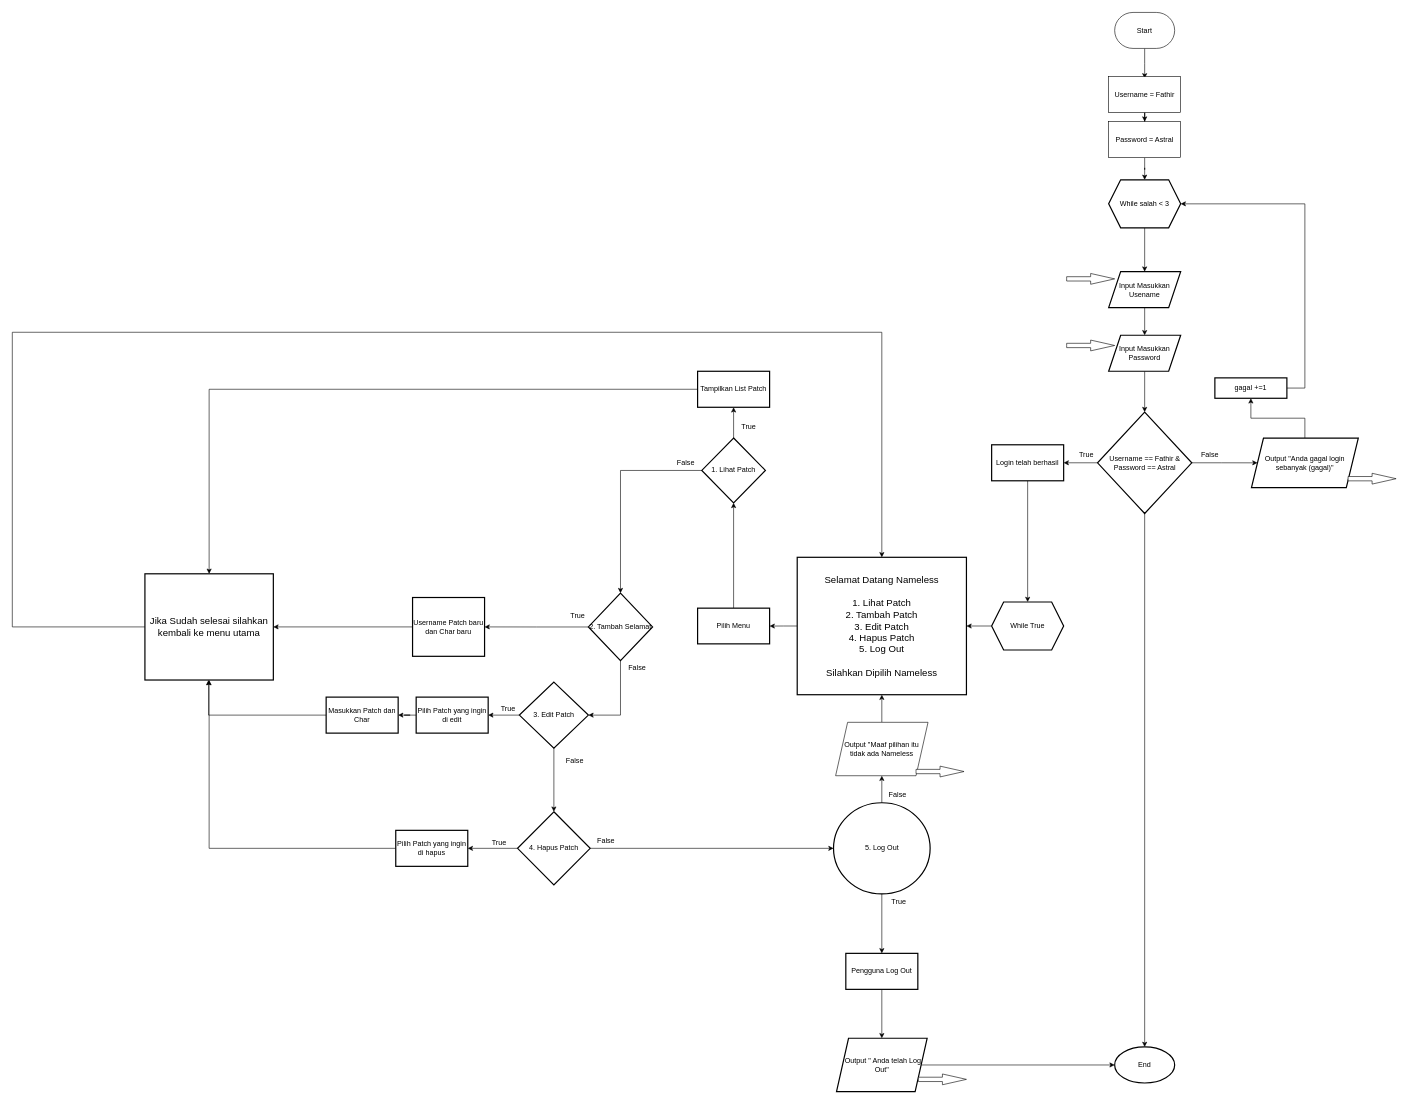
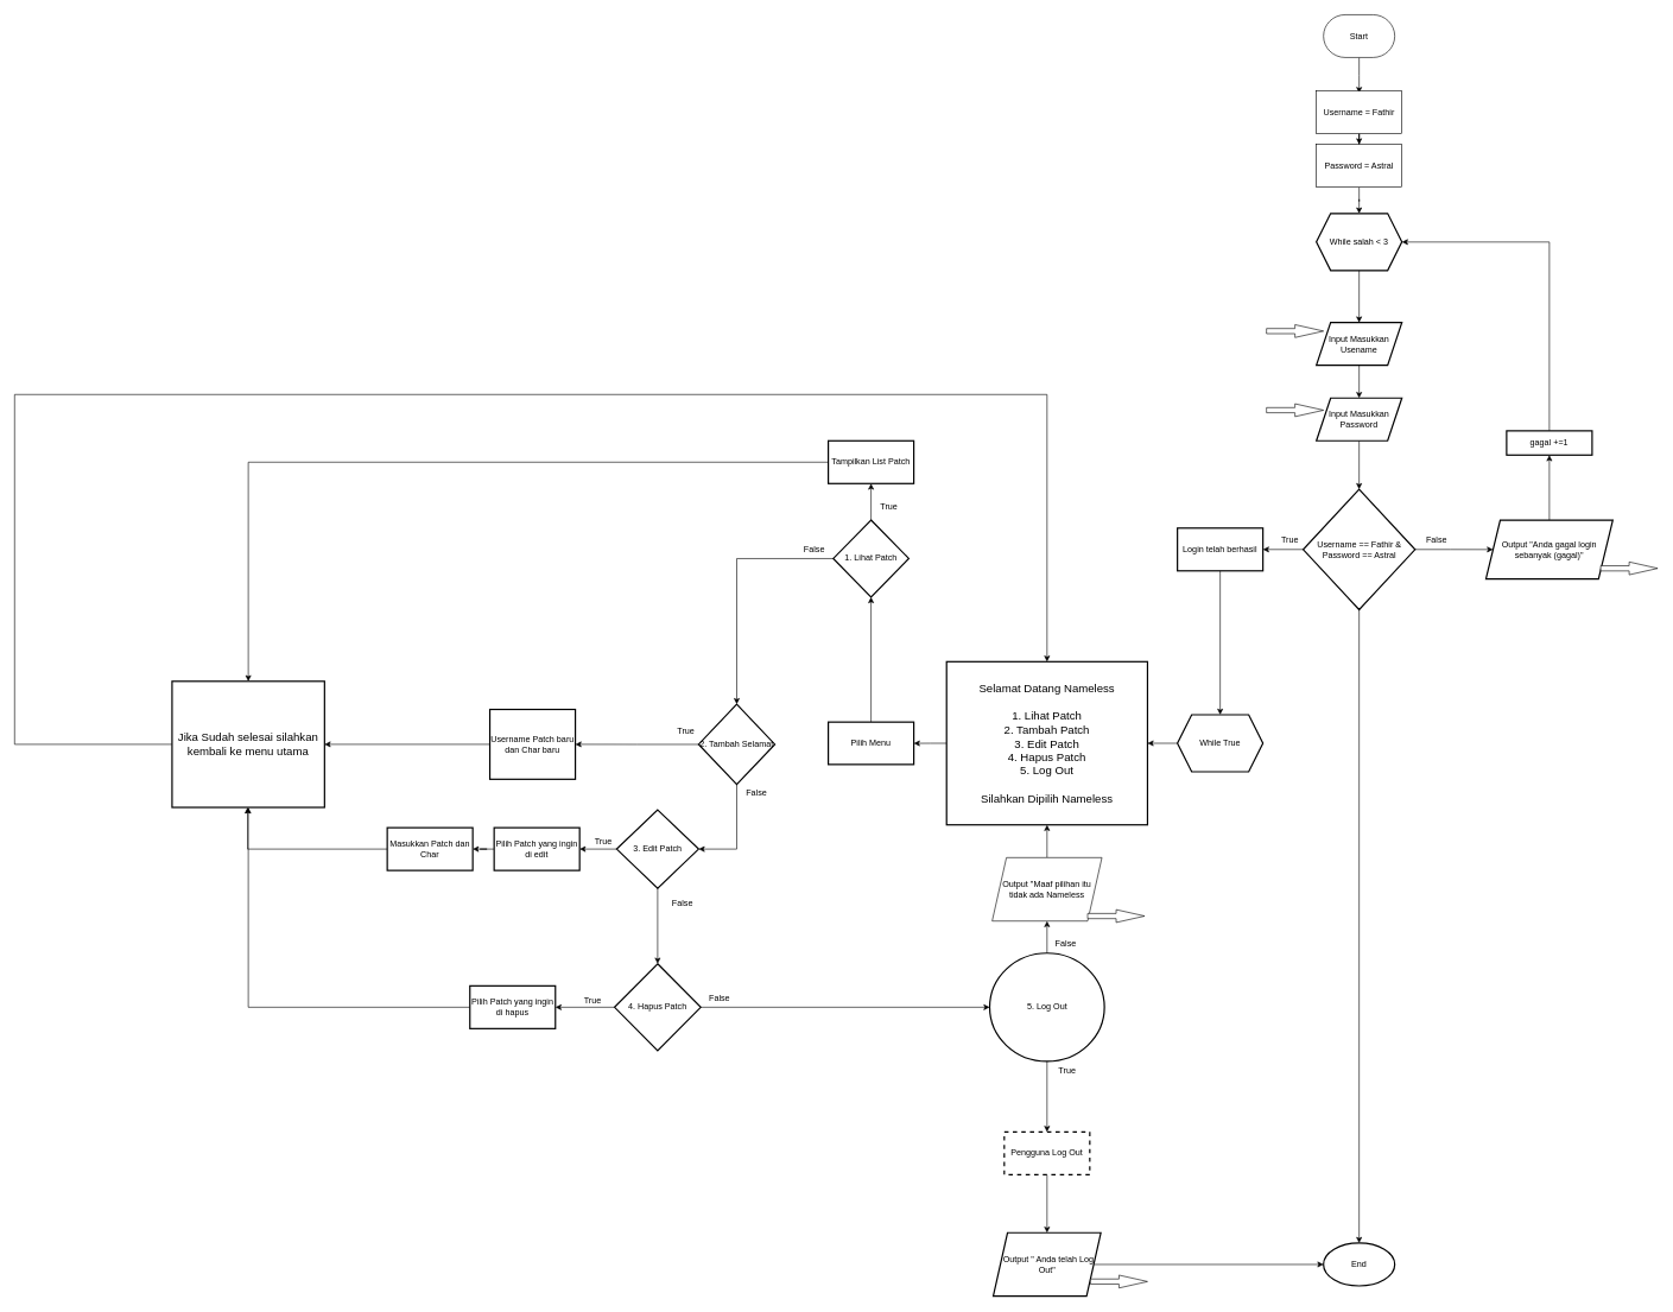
  <mxCell id="0" />
  <mxCell id="1" parent="0" />
  <mxCell id="2" value="" style="edgeStyle=orthogonalEdgeStyle;rounded=0;orthogonalLoop=1;jettySize=auto;html=1;strokeWidth=1;" parent="1" source="3" edge="1"><mxGeometry relative="1" as="geometry"><mxPoint x="1907" y="130" as="targetPoint" /></mxGeometry></mxCell>
  <mxCell id="3" value="Start" style="strokeWidth=1;html=1;shape=mxgraph.flowchart.terminator;whiteSpace=wrap;" parent="1" vertex="1"><mxGeometry x="1857" y="20" width="100" height="60" as="geometry" /></mxCell>
  <mxCell id="4" value="" style="edgeStyle=orthogonalEdgeStyle;rounded=0;orthogonalLoop=1;jettySize=auto;html=1;strokeWidth=1;" parent="1" source="5" target="7" edge="1"><mxGeometry relative="1" as="geometry" /></mxCell>
  <mxCell id="5" value="Username = Fathir" style="whiteSpace=wrap;html=1;strokeWidth=1;" parent="1" vertex="1"><mxGeometry x="1847" y="127" width="120" height="60" as="geometry" /></mxCell>
  <mxCell id="6" value="" style="edgeStyle=orthogonalEdgeStyle;rounded=0;orthogonalLoop=1;jettySize=auto;html=1;strokeWidth=1;" parent="1" source="7" target="9" edge="1"><mxGeometry relative="1" as="geometry" /></mxCell>
  <mxCell id="7" value="Password = Astral" style="whiteSpace=wrap;html=1;strokeWidth=1;" parent="1" vertex="1"><mxGeometry x="1847" y="202" width="120" height="60" as="geometry" /></mxCell>
  <mxCell id="8" value="" style="edgeStyle=orthogonalEdgeStyle;rounded=0;orthogonalLoop=1;jettySize=auto;html=1;" parent="1" source="9" target="11" edge="1"><mxGeometry relative="1" as="geometry" /></mxCell>
  <mxCell id="9" value="While salah &amp;lt; 3" style="shape=hexagon;perimeter=hexagonPerimeter2;whiteSpace=wrap;html=1;fixedSize=1;strokeWidth=2;" parent="1" vertex="1"><mxGeometry x="1847" y="299" width="120" height="80" as="geometry" /></mxCell>
  <mxCell id="10" value="" style="edgeStyle=orthogonalEdgeStyle;rounded=0;orthogonalLoop=1;jettySize=auto;html=1;" parent="1" source="11" target="13" edge="1"><mxGeometry relative="1" as="geometry" /></mxCell>
  <mxCell id="11" value="Input Masukkan Usename" style="shape=parallelogram;perimeter=parallelogramPerimeter;whiteSpace=wrap;html=1;fixedSize=1;strokeWidth=2;" parent="1" vertex="1"><mxGeometry x="1847" y="452" width="120" height="60" as="geometry" /></mxCell>
  <mxCell id="12" value="" style="edgeStyle=orthogonalEdgeStyle;rounded=0;orthogonalLoop=1;jettySize=auto;html=1;" parent="1" source="13" target="17" edge="1"><mxGeometry relative="1" as="geometry" /></mxCell>
  <mxCell id="13" value="Input Masukkan Password" style="shape=parallelogram;perimeter=parallelogramPerimeter;whiteSpace=wrap;html=1;fixedSize=1;strokeWidth=2;" parent="1" vertex="1"><mxGeometry x="1847" y="558" width="120" height="60" as="geometry" /></mxCell>
  <mxCell id="14" value="" style="edgeStyle=orthogonalEdgeStyle;rounded=0;orthogonalLoop=1;jettySize=auto;html=1;" parent="1" source="17" target="19" edge="1"><mxGeometry relative="1" as="geometry" /></mxCell>
  <mxCell id="15" value="" style="edgeStyle=orthogonalEdgeStyle;rounded=0;orthogonalLoop=1;jettySize=auto;html=1;entryX=0.5;entryY=0;entryDx=0;entryDy=0;entryPerimeter=0;" parent="1" source="17" target="26" edge="1"><mxGeometry relative="1" as="geometry"><mxPoint x="1907" y="1589" as="targetPoint" /></mxGeometry></mxCell>
  <mxCell id="16" value="" style="edgeStyle=orthogonalEdgeStyle;rounded=0;orthogonalLoop=1;jettySize=auto;html=1;" parent="1" source="17" target="28" edge="1"><mxGeometry relative="1" as="geometry" /></mxCell>
  <mxCell id="17" value="Username == Fathir &amp;amp; Password == Astral" style="rhombus;whiteSpace=wrap;html=1;strokeWidth=2;" parent="1" vertex="1"><mxGeometry x="1828.5" y="686" width="157" height="169" as="geometry" /></mxCell>
  <mxCell id="18" value="" style="edgeStyle=orthogonalEdgeStyle;rounded=0;orthogonalLoop=1;jettySize=auto;html=1;" parent="1" source="19" target="24" edge="1"><mxGeometry relative="1" as="geometry" /></mxCell>
  <mxCell id="19" value="Output &quot;Anda gagal login sebanyak (gagal)&quot;" style="shape=parallelogram;perimeter=parallelogramPerimeter;whiteSpace=wrap;html=1;fixedSize=1;strokeWidth=2;" parent="1" vertex="1"><mxGeometry x="2085" y="729.25" width="178" height="82.5" as="geometry" /></mxCell>
  <mxCell id="20" value="" style="html=1;shadow=0;dashed=0;align=center;verticalAlign=middle;shape=mxgraph.arrows2.arrow;dy=0.6;dx=40;notch=0;" parent="1" vertex="1"><mxGeometry x="1777" y="455" width="80" height="18" as="geometry" /></mxCell>
  <mxCell id="21" value="" style="html=1;shadow=0;dashed=0;align=center;verticalAlign=middle;shape=mxgraph.arrows2.arrow;dy=0.6;dx=40;notch=0;" parent="1" vertex="1"><mxGeometry x="1777" y="566" width="80" height="18" as="geometry" /></mxCell>
  <mxCell id="22" value="" style="html=1;shadow=0;dashed=0;align=center;verticalAlign=middle;shape=mxgraph.arrows2.arrow;dy=0.6;dx=40;notch=0;" parent="1" vertex="1"><mxGeometry x="2246" y="788" width="80" height="18" as="geometry" /></mxCell>
  <mxCell id="23" value="" style="edgeStyle=orthogonalEdgeStyle;rounded=0;orthogonalLoop=1;jettySize=auto;html=1;entryX=1;entryY=0.5;entryDx=0;entryDy=0;" parent="1" source="24" target="9" edge="1"><mxGeometry relative="1" as="geometry"><mxPoint x="1990" y="336" as="targetPoint" /><Array as="points"><mxPoint x="2174" y="339" /></Array></mxGeometry></mxCell>
- <mxCell id="24" value="gagal +=1" style="whiteSpace=wrap;html=1;strokeWidth=2;" parent="1" vertex="1"><mxGeometry x="2024" y="629" width="120" height="34" as="geometry" /></mxCell>
+ <mxCell id="24" value="gagal +=1" style="whiteSpace=wrap;html=1;strokeWidth=2;" parent="1" vertex="1"><mxGeometry x="2114" y="604" width="120" height="34" as="geometry" /></mxCell>
  <mxCell id="25" value="False" style="text;html=1;align=center;verticalAlign=middle;whiteSpace=wrap;rounded=0;" parent="1" vertex="1"><mxGeometry x="1985.5" y="742" width="60" height="30" as="geometry" /></mxCell>
  <mxCell id="26" value="End" style="strokeWidth=2;html=1;shape=mxgraph.flowchart.start_1;whiteSpace=wrap;" parent="1" vertex="1"><mxGeometry x="1857" y="1744" width="100" height="60" as="geometry" /></mxCell>
  <mxCell id="27" value="" style="edgeStyle=orthogonalEdgeStyle;rounded=0;orthogonalLoop=1;jettySize=auto;html=1;" parent="1" source="28" target="30" edge="1"><mxGeometry relative="1" as="geometry" /></mxCell>
  <mxCell id="28" value="Login telah berhasil" style="whiteSpace=wrap;html=1;strokeWidth=2;" parent="1" vertex="1"><mxGeometry x="1652" y="740.5" width="120" height="60" as="geometry" /></mxCell>
  <mxCell id="29" value="" style="edgeStyle=orthogonalEdgeStyle;rounded=0;orthogonalLoop=1;jettySize=auto;html=1;" parent="1" source="30" target="32" edge="1"><mxGeometry relative="1" as="geometry" /></mxCell>
  <mxCell id="30" value="While True" style="shape=hexagon;perimeter=hexagonPerimeter2;whiteSpace=wrap;html=1;fixedSize=1;strokeWidth=2;" parent="1" vertex="1"><mxGeometry x="1652" y="1002.5" width="120" height="80" as="geometry" /></mxCell>
  <mxCell id="31" value="" style="edgeStyle=orthogonalEdgeStyle;rounded=0;orthogonalLoop=1;jettySize=auto;html=1;" parent="1" source="32" target="34" edge="1"><mxGeometry relative="1" as="geometry" /></mxCell>
  <mxCell id="32" value="&lt;font style=&quot;font-size: 16px;&quot;&gt;Selamat Datang Nameless&lt;br&gt;&lt;br&gt;&lt;/font&gt;&lt;div style=&quot;line-height: 120%; font-size: 16px;&quot;&gt;&lt;font style=&quot;font-size: 16px;&quot;&gt;1. Lihat Patch&lt;br&gt;2. Tambah Patch&lt;br&gt;3. Edit Patch&lt;br&gt;4. Hapus Patch&lt;br&gt;5. Log Out&lt;br&gt;&lt;br&gt;Silahkan Dipilih Nameless&lt;/font&gt;&lt;/div&gt;" style="whiteSpace=wrap;html=1;strokeWidth=2;" parent="1" vertex="1"><mxGeometry x="1328" y="928" width="282" height="229" as="geometry" /></mxCell>
  <mxCell id="33" style="edgeStyle=orthogonalEdgeStyle;rounded=0;orthogonalLoop=1;jettySize=auto;html=1;" edge="1" parent="1" source="34" target="40"><mxGeometry relative="1" as="geometry" /></mxCell>
  <mxCell id="34" value="Pilih Menu" style="whiteSpace=wrap;html=1;strokeWidth=2;" parent="1" vertex="1"><mxGeometry x="1162" y="1012.75" width="120" height="59.5" as="geometry" /></mxCell>
  <mxCell id="35" value="" style="edgeStyle=orthogonalEdgeStyle;rounded=0;orthogonalLoop=1;jettySize=auto;html=1;" parent="1" source="37" target="55" edge="1"><mxGeometry relative="1" as="geometry" /></mxCell>
  <mxCell id="36" style="edgeStyle=orthogonalEdgeStyle;rounded=0;orthogonalLoop=1;jettySize=auto;html=1;" edge="1" parent="1" source="37" target="60"><mxGeometry relative="1" as="geometry" /></mxCell>
  <mxCell id="37" value="4. Hapus Patch" style="rhombus;whiteSpace=wrap;html=1;strokeWidth=2;" parent="1" vertex="1"><mxGeometry x="862" y="1352" width="121" height="122" as="geometry" /></mxCell>
  <mxCell id="38" value="" style="edgeStyle=orthogonalEdgeStyle;rounded=0;orthogonalLoop=1;jettySize=auto;html=1;" parent="1" source="40" target="47" edge="1"><mxGeometry relative="1" as="geometry" /></mxCell>
  <mxCell id="39" style="edgeStyle=orthogonalEdgeStyle;rounded=0;orthogonalLoop=1;jettySize=auto;html=1;entryX=0.5;entryY=0;entryDx=0;entryDy=0;" edge="1" parent="1" source="40" target="42"><mxGeometry relative="1" as="geometry" /></mxCell>
  <mxCell id="40" value="1. Lihat Patch" style="rhombus;whiteSpace=wrap;html=1;strokeWidth=2;" parent="1" vertex="1"><mxGeometry x="1169" y="729.25" width="106" height="108" as="geometry" /></mxCell>
  <mxCell id="41" value="" style="edgeStyle=orthogonalEdgeStyle;rounded=0;orthogonalLoop=1;jettySize=auto;html=1;" parent="1" source="42" target="49" edge="1"><mxGeometry relative="1" as="geometry" /></mxCell>
  <mxCell id="42" value="2. Tambah Selamat" style="rhombus;whiteSpace=wrap;html=1;strokeWidth=2;" parent="1" vertex="1"><mxGeometry x="980" y="987.75" width="107" height="112.5" as="geometry" /></mxCell>
  <mxCell id="43" value="" style="edgeStyle=orthogonalEdgeStyle;rounded=0;orthogonalLoop=1;jettySize=auto;html=1;" parent="1" source="45" target="51" edge="1"><mxGeometry relative="1" as="geometry" /></mxCell>
  <mxCell id="44" style="edgeStyle=orthogonalEdgeStyle;rounded=0;orthogonalLoop=1;jettySize=auto;html=1;entryX=0.5;entryY=0;entryDx=0;entryDy=0;" edge="1" parent="1" source="45" target="37"><mxGeometry relative="1" as="geometry" /></mxCell>
  <mxCell id="45" value="3. Edit Patch" style="rhombus;whiteSpace=wrap;html=1;strokeWidth=2;" parent="1" vertex="1"><mxGeometry x="865" y="1136" width="115" height="110" as="geometry" /></mxCell>
  <mxCell id="46" style="edgeStyle=orthogonalEdgeStyle;rounded=0;orthogonalLoop=1;jettySize=auto;html=1;entryX=0.5;entryY=0;entryDx=0;entryDy=0;" parent="1" source="47" target="57" edge="1"><mxGeometry relative="1" as="geometry" /></mxCell>
  <mxCell id="47" value="Tampilkan List Patch" style="whiteSpace=wrap;html=1;strokeWidth=2;" parent="1" vertex="1"><mxGeometry x="1162" y="618" width="120" height="60" as="geometry" /></mxCell>
  <mxCell id="48" style="edgeStyle=orthogonalEdgeStyle;rounded=0;orthogonalLoop=1;jettySize=auto;html=1;entryX=1;entryY=0.5;entryDx=0;entryDy=0;" parent="1" source="49" target="57" edge="1"><mxGeometry relative="1" as="geometry" /></mxCell>
  <mxCell id="49" value="Username Patch baru dan Char baru" style="whiteSpace=wrap;html=1;strokeWidth=2;" parent="1" vertex="1"><mxGeometry x="687" y="995" width="120" height="98" as="geometry" /></mxCell>
  <mxCell id="50" value="" style="edgeStyle=orthogonalEdgeStyle;rounded=0;orthogonalLoop=1;jettySize=auto;html=1;" parent="1" source="51" target="53" edge="1"><mxGeometry relative="1" as="geometry" /></mxCell>
  <mxCell id="51" value="Pilih Patch yang ingin di edit" style="whiteSpace=wrap;html=1;strokeWidth=2;" parent="1" vertex="1"><mxGeometry x="693" y="1161" width="120" height="60" as="geometry" /></mxCell>
  <mxCell id="52" value="" style="edgeStyle=orthogonalEdgeStyle;rounded=0;orthogonalLoop=1;jettySize=auto;html=1;" parent="1" source="53" target="57" edge="1"><mxGeometry relative="1" as="geometry"><Array as="points"><mxPoint x="347" y="1191" /></Array></mxGeometry></mxCell>
  <mxCell id="53" value="Masukkan Patch dan Char" style="whiteSpace=wrap;html=1;strokeWidth=2;" parent="1" vertex="1"><mxGeometry x="543" y="1161" width="120" height="60" as="geometry" /></mxCell>
  <mxCell id="54" value="" style="edgeStyle=orthogonalEdgeStyle;rounded=0;orthogonalLoop=1;jettySize=auto;html=1;" parent="1" source="55" target="57" edge="1"><mxGeometry relative="1" as="geometry" /></mxCell>
  <mxCell id="55" value="Pilih Patch yang ingin di hapus" style="whiteSpace=wrap;html=1;strokeWidth=2;" parent="1" vertex="1"><mxGeometry x="659" y="1383" width="120" height="60" as="geometry" /></mxCell>
  <mxCell id="56" style="rounded=0;orthogonalLoop=1;jettySize=auto;html=1;edgeStyle=orthogonalEdgeStyle;entryX=0.5;entryY=0;entryDx=0;entryDy=0;" parent="1" source="57" target="32" edge="1"><mxGeometry relative="1" as="geometry"><mxPoint x="1374" y="927" as="targetPoint" /><Array as="points"><mxPoint x="20" y="1044" /><mxPoint x="20" y="553" /><mxPoint x="1469" y="553" /></Array></mxGeometry></mxCell>
  <mxCell id="57" value="&lt;font style=&quot;font-size: 16px;&quot;&gt;Jika Sudah selesai silahkan kembali ke menu utama&lt;/font&gt;" style="whiteSpace=wrap;html=1;strokeWidth=2;" parent="1" vertex="1"><mxGeometry x="241" y="955.5" width="214" height="177" as="geometry" /></mxCell>
  <mxCell id="58" value="" style="edgeStyle=orthogonalEdgeStyle;rounded=0;orthogonalLoop=1;jettySize=auto;html=1;" parent="1" source="60" target="62" edge="1"><mxGeometry relative="1" as="geometry" /></mxCell>
  <mxCell id="59" style="edgeStyle=orthogonalEdgeStyle;rounded=0;orthogonalLoop=1;jettySize=auto;html=1;entryX=0.5;entryY=1;entryDx=0;entryDy=0;" edge="1" parent="1" source="79" target="32"><mxGeometry relative="1" as="geometry" /></mxCell>
  <mxCell id="60" value="5. Log Out" style="ellipse;whiteSpace=wrap;html=1;strokeWidth=2;" parent="1" vertex="1"><mxGeometry x="1388.5" y="1337" width="161" height="152" as="geometry" /></mxCell>
  <mxCell id="61" value="" style="edgeStyle=orthogonalEdgeStyle;rounded=0;orthogonalLoop=1;jettySize=auto;html=1;" parent="1" source="62" target="64" edge="1"><mxGeometry relative="1" as="geometry" /></mxCell>
- <mxCell id="62" value="Pengguna Log Out" style="whiteSpace=wrap;html=1;strokeWidth=2;" parent="1" vertex="1"><mxGeometry x="1409" y="1588" width="120" height="60" as="geometry" /></mxCell>
+ <mxCell id="62" value="Pengguna Log Out" style="whiteSpace=wrap;html=1;strokeWidth=2;dashed=1;" parent="1" vertex="1"><mxGeometry x="1409" y="1588" width="120" height="60" as="geometry" /></mxCell>
  <mxCell id="63" style="edgeStyle=orthogonalEdgeStyle;rounded=0;orthogonalLoop=1;jettySize=auto;html=1;" parent="1" source="64" target="26" edge="1"><mxGeometry relative="1" as="geometry" /></mxCell>
  <mxCell id="64" value="&amp;nbsp;Output &quot; Anda telah Log Out&quot;" style="shape=parallelogram;perimeter=parallelogramPerimeter;whiteSpace=wrap;html=1;fixedSize=1;strokeWidth=2;" parent="1" vertex="1"><mxGeometry x="1393.5" y="1729.5" width="151" height="89" as="geometry" /></mxCell>
  <mxCell id="65" value="" style="html=1;shadow=0;dashed=0;align=center;verticalAlign=middle;shape=mxgraph.arrows2.arrow;dy=0.6;dx=40;notch=0;" parent="1" vertex="1"><mxGeometry x="1530" y="1789" width="80" height="18" as="geometry" /></mxCell>
  <mxCell id="66" value="True" style="text;html=1;align=center;verticalAlign=middle;whiteSpace=wrap;rounded=0;" parent="1" vertex="1"><mxGeometry x="1780" y="742" width="60" height="30" as="geometry" /></mxCell>
  <mxCell id="67" value="True" style="text;html=1;align=center;verticalAlign=middle;resizable=0;points=[];autosize=1;strokeColor=none;fillColor=none;" vertex="1" parent="1"><mxGeometry x="1226" y="698" width="42" height="26" as="geometry" /></mxCell>
  <mxCell id="68" value="False" style="text;html=1;align=center;verticalAlign=middle;resizable=0;points=[];autosize=1;strokeColor=none;fillColor=none;" vertex="1" parent="1"><mxGeometry x="1118" y="757.5" width="47" height="26" as="geometry" /></mxCell>
  <mxCell id="69" value="True" style="text;html=1;align=center;verticalAlign=middle;resizable=0;points=[];autosize=1;strokeColor=none;fillColor=none;" vertex="1" parent="1"><mxGeometry x="941" y="1012.75" width="42" height="26" as="geometry" /></mxCell>
  <mxCell id="70" style="edgeStyle=orthogonalEdgeStyle;rounded=0;orthogonalLoop=1;jettySize=auto;html=1;entryX=1;entryY=0.5;entryDx=0;entryDy=0;" edge="1" parent="1" source="42" target="45"><mxGeometry relative="1" as="geometry"><mxPoint x="1023" y="1182" as="targetPoint" /><Array as="points"><mxPoint x="1033" y="1191" /></Array></mxGeometry></mxCell>
  <mxCell id="71" value="False" style="text;html=1;align=center;verticalAlign=middle;resizable=0;points=[];autosize=1;strokeColor=none;fillColor=none;" vertex="1" parent="1"><mxGeometry x="1037" y="1100.25" width="47" height="26" as="geometry" /></mxCell>
  <mxCell id="72" value="True" style="text;html=1;align=center;verticalAlign=middle;resizable=0;points=[];autosize=1;strokeColor=none;fillColor=none;" vertex="1" parent="1"><mxGeometry x="825" y="1167" width="42" height="26" as="geometry" /></mxCell>
  <mxCell id="73" value="False" style="text;html=1;align=center;verticalAlign=middle;resizable=0;points=[];autosize=1;strokeColor=none;fillColor=none;" vertex="1" parent="1"><mxGeometry x="933" y="1254" width="47" height="26" as="geometry" /></mxCell>
  <mxCell id="74" value="&lt;div&gt;True&lt;/div&gt;" style="text;html=1;align=center;verticalAlign=middle;resizable=0;points=[];autosize=1;strokeColor=none;fillColor=none;" vertex="1" parent="1"><mxGeometry x="810" y="1391" width="42" height="26" as="geometry" /></mxCell>
  <mxCell id="75" value="False" style="text;html=1;align=center;verticalAlign=middle;resizable=0;points=[];autosize=1;strokeColor=none;fillColor=none;" vertex="1" parent="1"><mxGeometry x="985" y="1388" width="47" height="26" as="geometry" /></mxCell>
  <mxCell id="76" value="False" style="text;html=1;align=center;verticalAlign=middle;resizable=0;points=[];autosize=1;strokeColor=none;fillColor=none;" vertex="1" parent="1"><mxGeometry x="1471" y="1311" width="47" height="26" as="geometry" /></mxCell>
  <mxCell id="77" value="True" style="text;html=1;align=center;verticalAlign=middle;resizable=0;points=[];autosize=1;strokeColor=none;fillColor=none;" vertex="1" parent="1"><mxGeometry x="1476" y="1489" width="42" height="26" as="geometry" /></mxCell>
  <mxCell id="78" value="" style="edgeStyle=orthogonalEdgeStyle;rounded=0;orthogonalLoop=1;jettySize=auto;html=1;entryX=0.5;entryY=1;entryDx=0;entryDy=0;" edge="1" parent="1" source="60" target="79"><mxGeometry relative="1" as="geometry"><mxPoint x="1469" y="1337" as="sourcePoint" /><mxPoint x="1469" y="1157" as="targetPoint" /></mxGeometry></mxCell>
  <mxCell id="79" value="Output &quot;Maaf pilihan itu tidak ada Nameless" style="shape=parallelogram;perimeter=parallelogramPerimeter;whiteSpace=wrap;html=1;fixedSize=1;" vertex="1" parent="1"><mxGeometry x="1392" y="1203" width="154" height="89" as="geometry" /></mxCell>
  <mxCell id="80" value="" style="html=1;shadow=0;dashed=0;align=center;verticalAlign=middle;shape=mxgraph.arrows2.arrow;dy=0.6;dx=40;notch=0;" vertex="1" parent="1"><mxGeometry x="1526" y="1276" width="80" height="18" as="geometry" /></mxCell>
